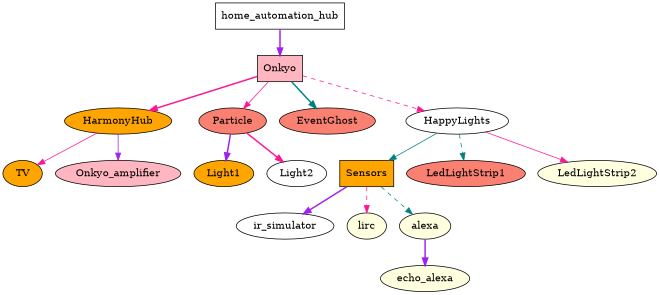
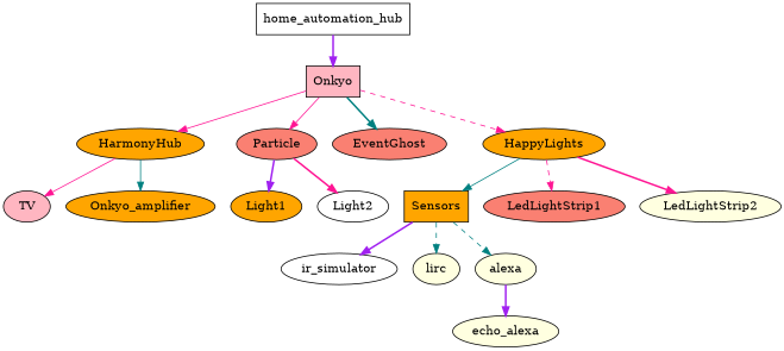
  digraph {
    node [fillcolor=orange style=filled]
    edge [color=deeppink style=bold]
    home_automation_hub [fillcolor=white shape=box]
    n2 [fillcolor=lightpink label=Onkyo shape=box]
    HarmonyHub
    Particle [fillcolor=salmon]
    EventGhost [fillcolor=salmon]
-   HappyLights [fillcolor=white]
+   HappyLights
    Sensors [shape=box]
    ir_simulator [fillcolor=white]
    lirc [fillcolor=lightyellow]
    alexa [fillcolor=lightyellow]
-   TV
-   Onkyo_amplifier [fillcolor=lightpink]
+   TV [fillcolor=lightpink]
+   Onkyo_amplifier
    Light1
    Light2 [fillcolor=white]
    LedLightStrip1 [fillcolor=salmon]
    LedLightStrip2 [fillcolor=lightyellow]
    n17 [fillcolor=lightyellow label=echo_alexa]
    home_automation_hub -> n2 [color=purple]
-   n2 -> HarmonyHub
+   n2 -> HarmonyHub [style=solid]
    n2 -> Particle [style=solid]
    n2 -> EventGhost [color=teal]
    n2 -> HappyLights [style=dashed]
    HarmonyHub -> TV [style=solid]
-   HarmonyHub -> Onkyo_amplifier [color=purple style=solid]
+   HarmonyHub -> Onkyo_amplifier [color=teal style=solid]
    Particle -> Light1 [color=purple]
    Particle -> Light2
    HappyLights -> Sensors [color=teal style=solid]
-   HappyLights -> LedLightStrip1 [color=teal style=dashed]
-   HappyLights -> LedLightStrip2 [style=solid]
+   HappyLights -> LedLightStrip1 [style=dashed]
+   HappyLights -> LedLightStrip2
    Sensors -> ir_simulator [color=purple]
-   Sensors -> lirc [style=dashed]
+   Sensors -> lirc [color=teal style=dashed]
    Sensors -> alexa [color=teal style=dashed]
    alexa -> n17 [color=purple]
  }
